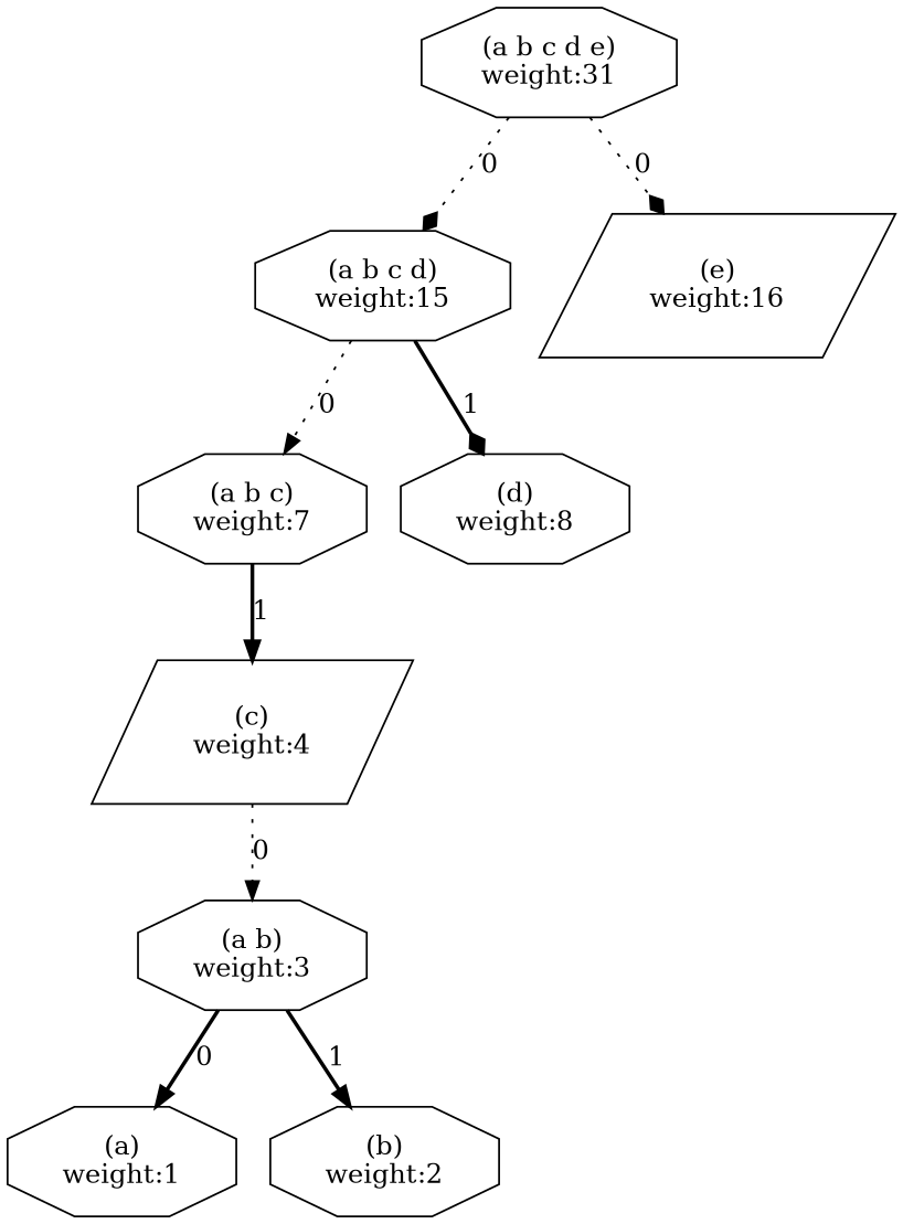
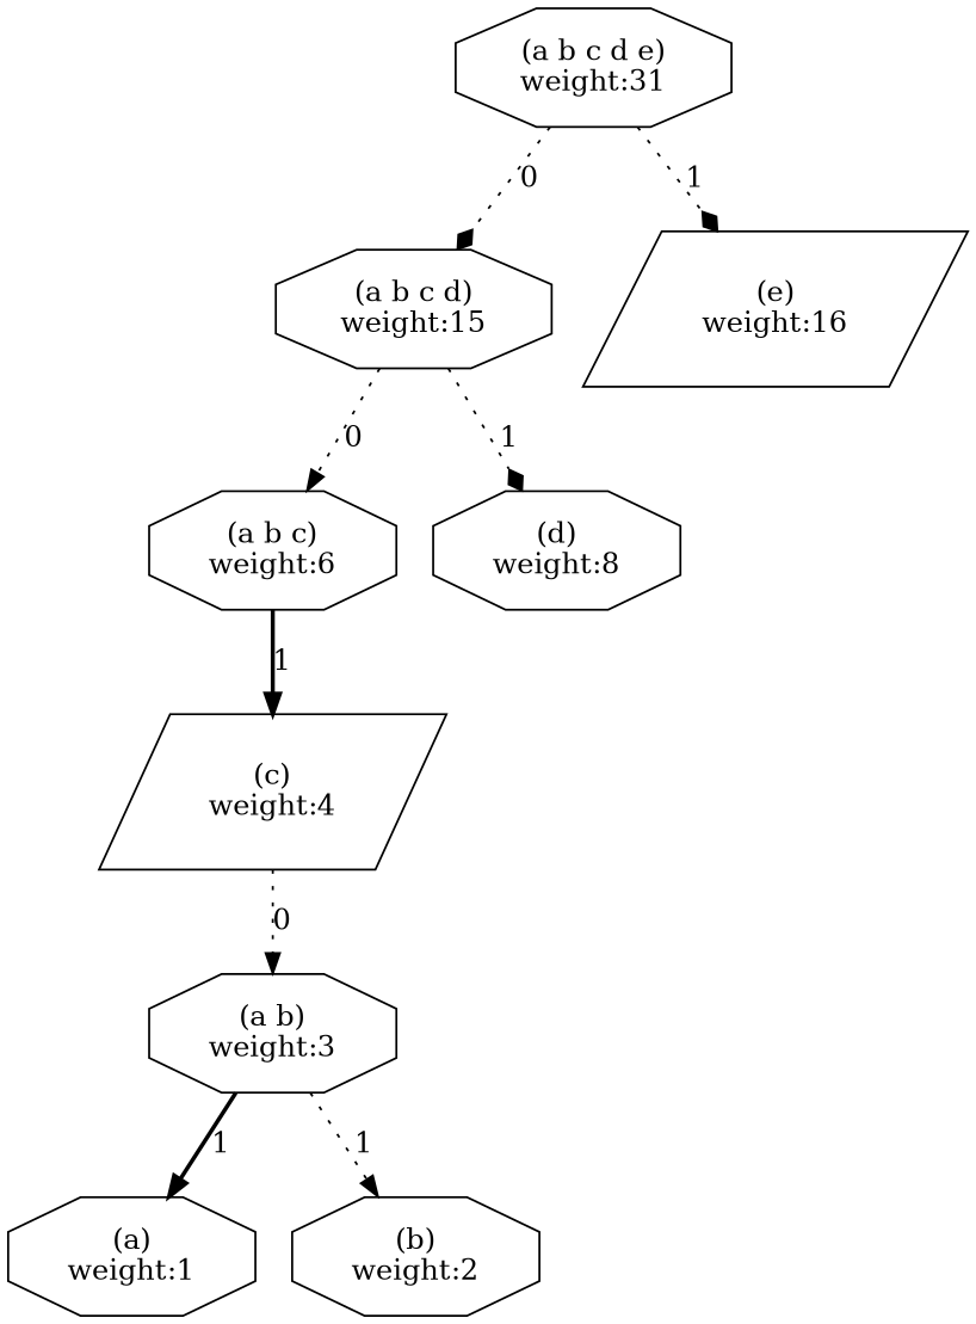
  digraph {
    node [shape=octagon]
    edge [arrowhead=normal style=dotted]
    n1 [label="(a b c d e)\nweight:31"]
    n2 [label="(a b c d)\nweight:15"]
    n3 [label="(e)\nweight:16" shape=parallelogram]
-   n4 [label="(a b c)\nweight:7"]
+   n4 [label="(a b c)\nweight:6"]
    n5 [label="(d)\nweight:8"]
    n6 [label="(c)\nweight:4" shape=parallelogram]
    n7 [label="(a b)\nweight:3"]
    n8 [label="(a)\nweight:1"]
    n9 [label="(b)\nweight:2"]
    n1 -> n2 [arrowhead=diamond label=0]
-   n1 -> n3 [arrowhead=diamond label=0]
+   n1 -> n3 [arrowhead=diamond label=1]
    n2 -> n4 [label=0]
-   n2 -> n5 [arrowhead=diamond label=1 style=bold]
+   n2 -> n5 [arrowhead=diamond label=1]
    n4 -> n6 [label=1 style=bold]
    n6 -> n7 [label=0]
-   n7 -> n8 [label=0 style=bold]
-   n7 -> n9 [label=1 style=bold]
+   n7 -> n8 [label=1 style=bold]
+   n7 -> n9 [label=1]
  }
